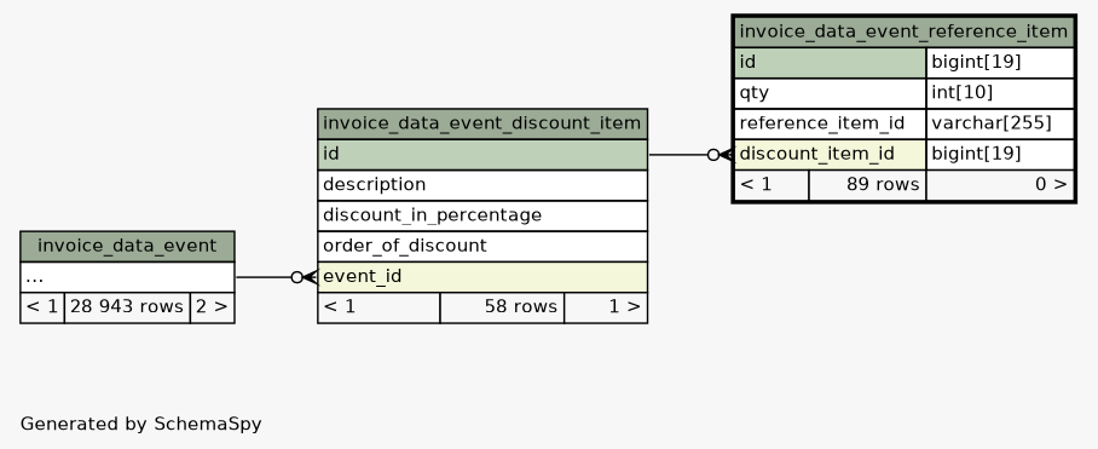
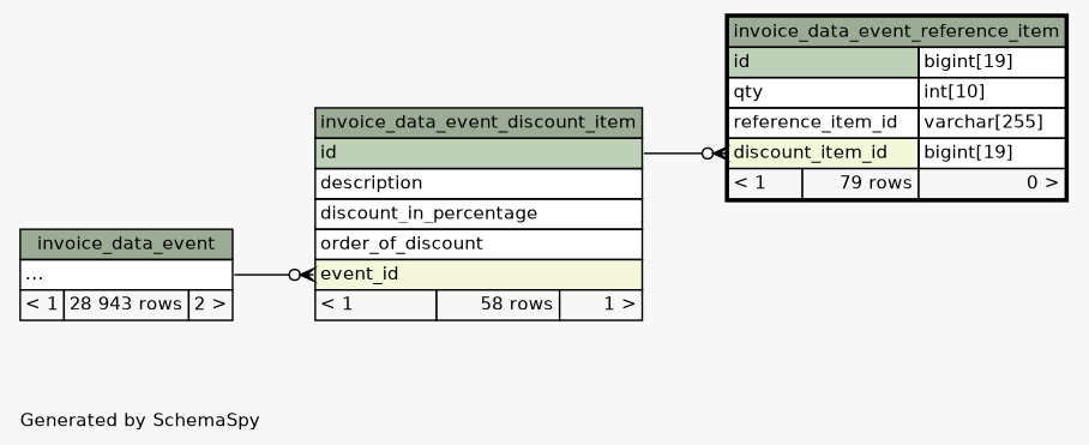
  digraph {
    bgcolor="#f7f7f7"
    fontname=Helvetica
    fontsize=11
    label="\nGenerated by SchemaSpy"
    labeljust=l
    nodesep=0.18
    rankdir=RL
    ranksep=0.46
    node [fontname=Helvetica fontsize=11 shape=plaintext]
    edge [arrowhead=none arrowsize=0.8 arrowtail=crowodot dir=back]
    n1 [label=<     <TABLE BORDER="0" CELLBORDER="1" CELLSPACING="0" BGCOLOR="#ffffff">       <TR><TD COLSPAN="3" BGCOLOR="#9bab96" ALIGN="CENTER">invoice_data_event_discount_item</TD></TR>       <TR><TD PORT="id" COLSPAN="3" BGCOLOR="#bed1b8" ALIGN="LEFT">id</TD></TR>       <TR><TD PORT="description" COLSPAN="3" ALIGN="LEFT">description</TD></TR>       <TR><TD PORT="discount_in_percentage" COLSPAN="3" ALIGN="LEFT">discount_in_percentage</TD></TR>       <TR><TD PORT="order_of_discount" COLSPAN="3" ALIGN="LEFT">order_of_discount</TD></TR>       <TR><TD PORT="event_id" COLSPAN="3" BGCOLOR="#f4f7da" ALIGN="LEFT">event_id</TD></TR>       <TR><TD ALIGN="LEFT" BGCOLOR="#f7f7f7">&lt; 1</TD><TD ALIGN="RIGHT" BGCOLOR="#f7f7f7">58 rows</TD><TD ALIGN="RIGHT" BGCOLOR="#f7f7f7">1 &gt;</TD></TR>     </TABLE>>]
    n2 [label=<     <TABLE BORDER="0" CELLBORDER="1" CELLSPACING="0" BGCOLOR="#ffffff">       <TR><TD COLSPAN="3" BGCOLOR="#9bab96" ALIGN="CENTER">invoice_data_event</TD></TR>       <TR><TD PORT="elipses" COLSPAN="3" ALIGN="LEFT">...</TD></TR>       <TR><TD ALIGN="LEFT" BGCOLOR="#f7f7f7">&lt; 1</TD><TD ALIGN="RIGHT" BGCOLOR="#f7f7f7">28 943 rows</TD><TD ALIGN="RIGHT" BGCOLOR="#f7f7f7">2 &gt;</TD></TR>     </TABLE>>]
-   n3 [label=<     <TABLE BORDER="2" CELLBORDER="1" CELLSPACING="0" BGCOLOR="#ffffff">       <TR><TD COLSPAN="3" BGCOLOR="#9bab96" ALIGN="CENTER">invoice_data_event_reference_item</TD></TR>       <TR><TD PORT="id" COLSPAN="2" BGCOLOR="#bed1b8" ALIGN="LEFT">id</TD><TD PORT="id.type" ALIGN="LEFT">bigint[19]</TD></TR>       <TR><TD PORT="qty" COLSPAN="2" ALIGN="LEFT">qty</TD><TD PORT="qty.type" ALIGN="LEFT">int[10]</TD></TR>       <TR><TD PORT="reference_item_id" COLSPAN="2" ALIGN="LEFT">reference_item_id</TD><TD PORT="reference_item_id.type" ALIGN="LEFT">varchar[255]</TD></TR>       <TR><TD PORT="discount_item_id" COLSPAN="2" BGCOLOR="#f4f7da" ALIGN="LEFT">discount_item_id</TD><TD PORT="discount_item_id.type" ALIGN="LEFT">bigint[19]</TD></TR>       <TR><TD ALIGN="LEFT" BGCOLOR="#f7f7f7">&lt; 1</TD><TD ALIGN="RIGHT" BGCOLOR="#f7f7f7">89 rows</TD><TD ALIGN="RIGHT" BGCOLOR="#f7f7f7">0 &gt;</TD></TR>     </TABLE>>]
+   n3 [label=<     <TABLE BORDER="2" CELLBORDER="1" CELLSPACING="0" BGCOLOR="#ffffff">       <TR><TD COLSPAN="3" BGCOLOR="#9bab96" ALIGN="CENTER">invoice_data_event_reference_item</TD></TR>       <TR><TD PORT="id" COLSPAN="2" BGCOLOR="#bed1b8" ALIGN="LEFT">id</TD><TD PORT="id.type" ALIGN="LEFT">bigint[19]</TD></TR>       <TR><TD PORT="qty" COLSPAN="2" ALIGN="LEFT">qty</TD><TD PORT="qty.type" ALIGN="LEFT">int[10]</TD></TR>       <TR><TD PORT="reference_item_id" COLSPAN="2" ALIGN="LEFT">reference_item_id</TD><TD PORT="reference_item_id.type" ALIGN="LEFT">varchar[255]</TD></TR>       <TR><TD PORT="discount_item_id" COLSPAN="2" BGCOLOR="#f4f7da" ALIGN="LEFT">discount_item_id</TD><TD PORT="discount_item_id.type" ALIGN="LEFT">bigint[19]</TD></TR>       <TR><TD ALIGN="LEFT" BGCOLOR="#f7f7f7">&lt; 1</TD><TD ALIGN="RIGHT" BGCOLOR="#f7f7f7">79 rows</TD><TD ALIGN="RIGHT" BGCOLOR="#f7f7f7">0 &gt;</TD></TR>     </TABLE>>]
    n1 -> n2 [headport="elipses:e" tailport="event_id:w"]
    n3 -> n1 [headport="id:e" tailport="discount_item_id:w"]
  }
